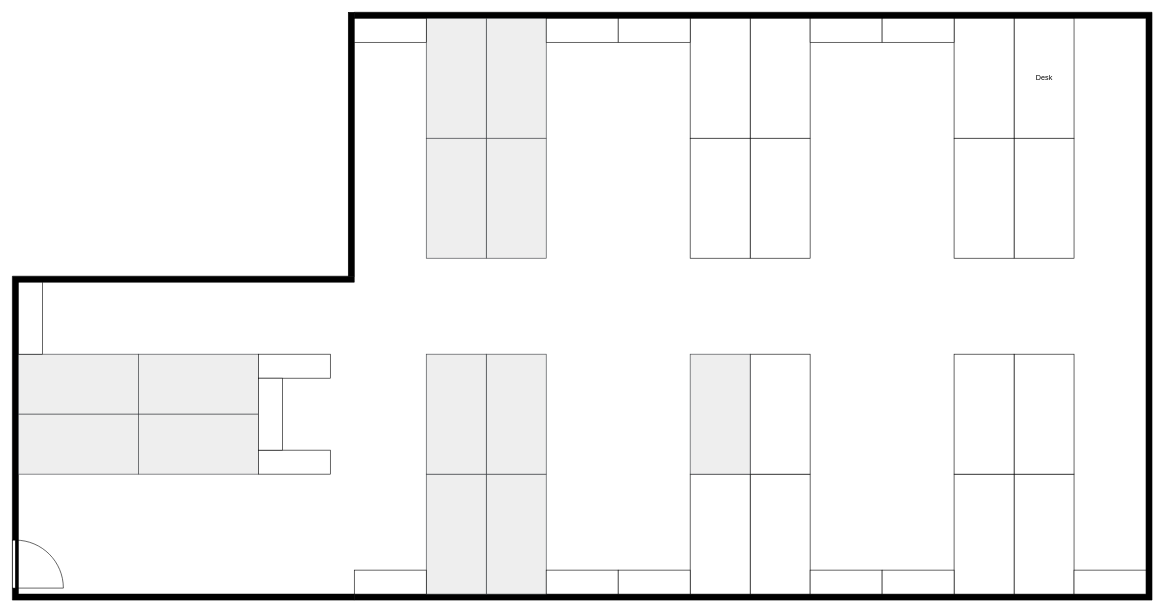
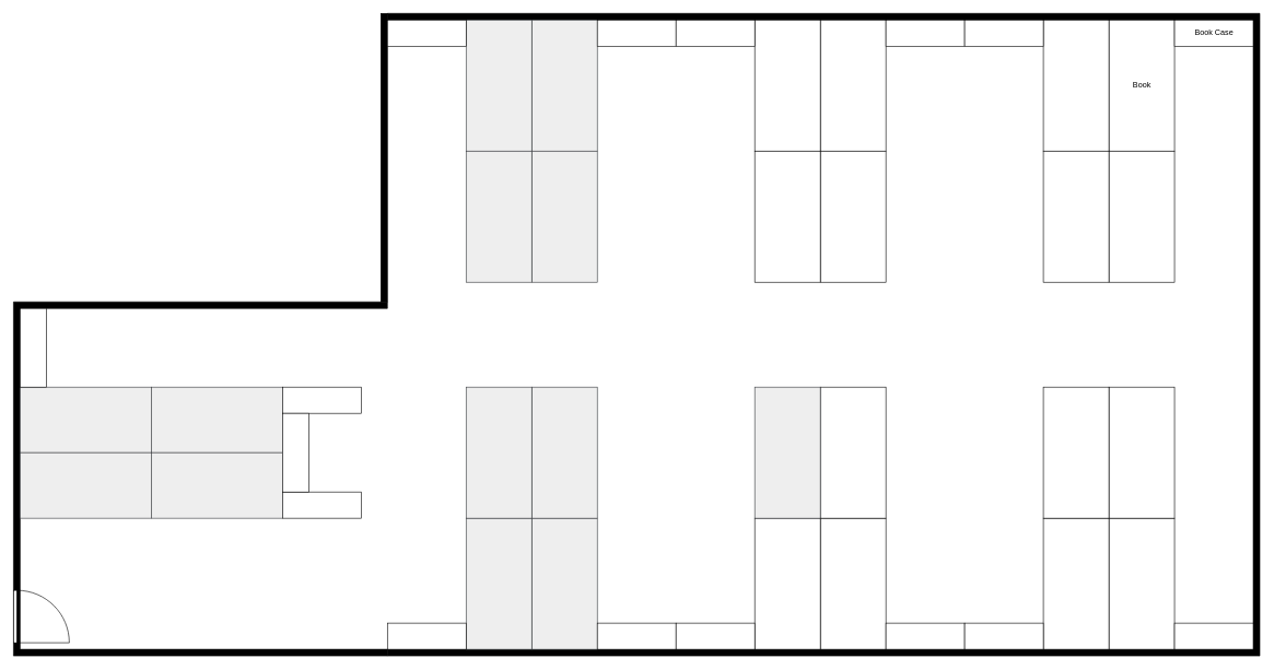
  <mxCell id="0" />
  <mxCell id="1" parent="0" />
  <mxCell id="2" value="" style="verticalLabelPosition=bottom;html=1;verticalAlign=top;align=center;shape=mxgraph.floorplan.wallU;fillColor=strokeColor;direction=south;" parent="1" vertex="1"><mxGeometry x="590" y="20" width="1330" height="980" as="geometry" /></mxCell>
- <mxCell id="3" value="Desk" style="shape=rect;shadow=0;html=1;direction=south;" parent="1" vertex="1"><mxGeometry x="1690" y="30" width="100" height="200" as="geometry" /></mxCell>
+ <mxCell id="3" value="Book" style="shape=rect;shadow=0;html=1;direction=south;" parent="1" vertex="1"><mxGeometry x="1690" y="30" width="100" height="200" as="geometry" /></mxCell>
  <mxCell id="4" value="" style="verticalLabelPosition=bottom;html=1;verticalAlign=top;align=center;shape=mxgraph.floorplan.wallU;fillColor=strokeColor;direction=north;" parent="1" vertex="1"><mxGeometry x="20" y="460" width="570" height="540" as="geometry" /></mxCell>
  <mxCell id="5" value="" style="verticalLabelPosition=bottom;html=1;verticalAlign=top;align=center;shape=mxgraph.floorplan.wall;fillColor=strokeColor;direction=south;" parent="1" vertex="1"><mxGeometry x="580" y="20" width="10" height="440" as="geometry" /></mxCell>
  <mxCell id="6" value="" style="verticalLabelPosition=bottom;html=1;verticalAlign=top;align=center;shape=mxgraph.floorplan.doorLeft;aspect=fixed;direction=north;" vertex="1" parent="1"><mxGeometry x="20" y="900" width="85" height="80" as="geometry" /></mxCell>
  <mxCell id="7" value="" style="shape=rect;shadow=0;html=1;direction=south;" vertex="1" parent="1"><mxGeometry x="1590" y="30" width="100" height="200" as="geometry" /></mxCell>
  <mxCell id="8" value="" style="shape=rect;shadow=0;html=1;direction=south;" vertex="1" parent="1"><mxGeometry x="1250" y="30" width="100" height="200" as="geometry" /></mxCell>
  <mxCell id="9" value="" style="shape=rect;shadow=0;html=1;direction=south;" vertex="1" parent="1"><mxGeometry x="1150" y="30" width="100" height="200" as="geometry" /></mxCell>
  <mxCell id="10" value="" style="shape=rect;shadow=0;html=1;direction=south;fillColor=#eeeeee;strokeColor=#36393d;" vertex="1" parent="1"><mxGeometry x="810" y="30" width="100" height="200" as="geometry" /></mxCell>
  <mxCell id="11" value="" style="shape=rect;shadow=0;html=1;direction=south;fillColor=#eeeeee;strokeColor=#36393d;" vertex="1" parent="1"><mxGeometry x="710" y="30" width="100" height="200" as="geometry" /></mxCell>
  <mxCell id="12" value="" style="shape=rect;shadow=0;html=1;direction=south;" vertex="1" parent="1"><mxGeometry x="1690" y="790" width="100" height="200" as="geometry" /></mxCell>
  <mxCell id="13" value="" style="shape=rect;shadow=0;html=1;direction=south;" vertex="1" parent="1"><mxGeometry x="1590" y="790" width="100" height="200" as="geometry" /></mxCell>
  <mxCell id="14" value="" style="shape=rect;shadow=0;html=1;direction=south;" vertex="1" parent="1"><mxGeometry x="1250" y="790" width="100" height="200" as="geometry" /></mxCell>
  <mxCell id="15" value="" style="shape=rect;shadow=0;html=1;direction=south;" vertex="1" parent="1"><mxGeometry x="1150" y="790" width="100" height="200" as="geometry" /></mxCell>
  <mxCell id="16" value="" style="shape=rect;shadow=0;html=1;direction=south;fillColor=#eeeeee;strokeColor=#36393d;" vertex="1" parent="1"><mxGeometry x="810" y="790" width="100" height="200" as="geometry" /></mxCell>
  <mxCell id="17" value="" style="shape=rect;shadow=0;html=1;direction=south;fillColor=#eeeeee;strokeColor=#36393d;" vertex="1" parent="1"><mxGeometry x="710" y="790" width="100" height="200" as="geometry" /></mxCell>
  <mxCell id="18" value="" style="shape=rect;shadow=0;html=1;direction=south;" vertex="1" parent="1"><mxGeometry x="1690" y="230" width="100" height="200" as="geometry" /></mxCell>
  <mxCell id="19" value="" style="shape=rect;shadow=0;html=1;direction=south;" vertex="1" parent="1"><mxGeometry x="1590" y="230" width="100" height="200" as="geometry" /></mxCell>
  <mxCell id="20" value="" style="shape=rect;shadow=0;html=1;direction=south;fillColor=#eeeeee;strokeColor=#36393d;" vertex="1" parent="1"><mxGeometry x="810" y="230" width="100" height="200" as="geometry" /></mxCell>
  <mxCell id="21" value="" style="shape=rect;shadow=0;html=1;direction=south;fillColor=#eeeeee;strokeColor=#36393d;" vertex="1" parent="1"><mxGeometry x="710" y="230" width="100" height="200" as="geometry" /></mxCell>
  <mxCell id="22" value="" style="shape=rect;shadow=0;html=1;direction=south;" vertex="1" parent="1"><mxGeometry x="1250" y="230" width="100" height="200" as="geometry" /></mxCell>
  <mxCell id="23" value="" style="shape=rect;shadow=0;html=1;direction=south;" vertex="1" parent="1"><mxGeometry x="1150" y="230" width="100" height="200" as="geometry" /></mxCell>
  <mxCell id="24" value="" style="shape=rect;shadow=0;html=1;direction=south;fillColor=#eeeeee;strokeColor=#36393d;" vertex="1" parent="1"><mxGeometry x="810" y="590" width="100" height="200" as="geometry" /></mxCell>
  <mxCell id="25" value="" style="shape=rect;shadow=0;html=1;direction=south;fillColor=#eeeeee;strokeColor=#36393d;" vertex="1" parent="1"><mxGeometry x="710" y="590" width="100" height="200" as="geometry" /></mxCell>
  <mxCell id="26" value="" style="shape=rect;shadow=0;html=1;direction=south;" vertex="1" parent="1"><mxGeometry x="1250" y="590" width="100" height="200" as="geometry" /></mxCell>
  <mxCell id="27" value="" style="shape=rect;shadow=0;html=1;direction=south;fillColor=#eeeeee;strokeColor=#36393d;" vertex="1" parent="1"><mxGeometry x="1150" y="590" width="100" height="200" as="geometry" /></mxCell>
  <mxCell id="28" value="" style="shape=rect;shadow=0;html=1;direction=south;" vertex="1" parent="1"><mxGeometry x="1690" y="590" width="100" height="200" as="geometry" /></mxCell>
  <mxCell id="29" value="" style="shape=rect;shadow=0;html=1;direction=south;" vertex="1" parent="1"><mxGeometry x="1590" y="590" width="100" height="200" as="geometry" /></mxCell>
  <mxCell id="30" value="" style="shape=rect;shadow=0;html=1;direction=west;" vertex="1" parent="1"><mxGeometry x="590" y="30" width="120" height="40" as="geometry" /></mxCell>
  <mxCell id="31" value="" style="shape=rect;shadow=0;html=1;direction=west;" vertex="1" parent="1"><mxGeometry x="910" y="30" width="120" height="40" as="geometry" /></mxCell>
  <mxCell id="32" value="" style="shape=rect;shadow=0;html=1;direction=west;" vertex="1" parent="1"><mxGeometry x="1030" y="30" width="120" height="40" as="geometry" /></mxCell>
  <mxCell id="33" value="" style="shape=rect;shadow=0;html=1;direction=west;" vertex="1" parent="1"><mxGeometry x="1350" y="30" width="120" height="40" as="geometry" /></mxCell>
  <mxCell id="34" value="" style="shape=rect;shadow=0;html=1;direction=west;" vertex="1" parent="1"><mxGeometry x="1470" y="30" width="120" height="40" as="geometry" /></mxCell>
  <mxCell id="35" value="" style="shape=rect;shadow=0;html=1;direction=west;" vertex="1" parent="1"><mxGeometry x="910" y="950" width="120" height="40" as="geometry" /></mxCell>
  <mxCell id="36" value="" style="shape=rect;shadow=0;html=1;direction=west;" vertex="1" parent="1"><mxGeometry x="1030" y="950" width="120" height="40" as="geometry" /></mxCell>
  <mxCell id="37" value="" style="shape=rect;shadow=0;html=1;direction=west;" vertex="1" parent="1"><mxGeometry x="1350" y="950" width="120" height="40" as="geometry" /></mxCell>
  <mxCell id="38" value="" style="shape=rect;shadow=0;html=1;direction=west;" vertex="1" parent="1"><mxGeometry x="1470" y="950" width="120" height="40" as="geometry" /></mxCell>
  <mxCell id="39" value="" style="shape=rect;shadow=0;html=1;direction=west;" vertex="1" parent="1"><mxGeometry x="1790" y="950" width="120" height="40" as="geometry" /></mxCell>
+ <mxCell id="40" value="Book Case" style="shape=rect;shadow=0;html=1;direction=west;" vertex="1" parent="1"><mxGeometry x="1790" y="30" width="120" height="40" as="geometry" /></mxCell>
  <mxCell id="41" value="" style="shape=rect;shadow=0;html=1;direction=west;" vertex="1" parent="1"><mxGeometry x="590" y="950" width="120" height="40" as="geometry" /></mxCell>
  <mxCell id="42" value="" style="shape=rect;shadow=0;html=1;direction=west;fillColor=#eeeeee;strokeColor=#36393d;" vertex="1" parent="1"><mxGeometry x="30" y="590" width="200" height="100" as="geometry" /></mxCell>
  <mxCell id="43" value="" style="shape=rect;shadow=0;html=1;direction=west;fillColor=#eeeeee;strokeColor=#36393d;" vertex="1" parent="1"><mxGeometry x="230" y="590" width="200" height="100" as="geometry" /></mxCell>
  <mxCell id="44" value="" style="shape=rect;shadow=0;html=1;direction=west;fillColor=#eeeeee;strokeColor=#36393d;" vertex="1" parent="1"><mxGeometry x="30" y="690" width="200" height="100" as="geometry" /></mxCell>
  <mxCell id="45" value="" style="shape=rect;shadow=0;html=1;direction=west;fillColor=#eeeeee;strokeColor=#36393d;" vertex="1" parent="1"><mxGeometry x="230" y="690" width="200" height="100" as="geometry" /></mxCell>
  <mxCell id="46" value="" style="shape=rect;shadow=0;html=1;direction=west;" vertex="1" parent="1"><mxGeometry x="430" y="590" width="120" height="40" as="geometry" /></mxCell>
  <mxCell id="47" value="" style="shape=rect;shadow=0;html=1;direction=west;" vertex="1" parent="1"><mxGeometry x="430" y="750" width="120" height="40" as="geometry" /></mxCell>
  <mxCell id="48" value="" style="shape=rect;shadow=0;html=1;direction=north;" vertex="1" parent="1"><mxGeometry x="430" y="630" width="40" height="120" as="geometry" /></mxCell>
  <mxCell id="49" value="" style="shape=rect;shadow=0;html=1;direction=north;" vertex="1" parent="1"><mxGeometry x="30" y="470" width="40" height="120" as="geometry" /></mxCell>
